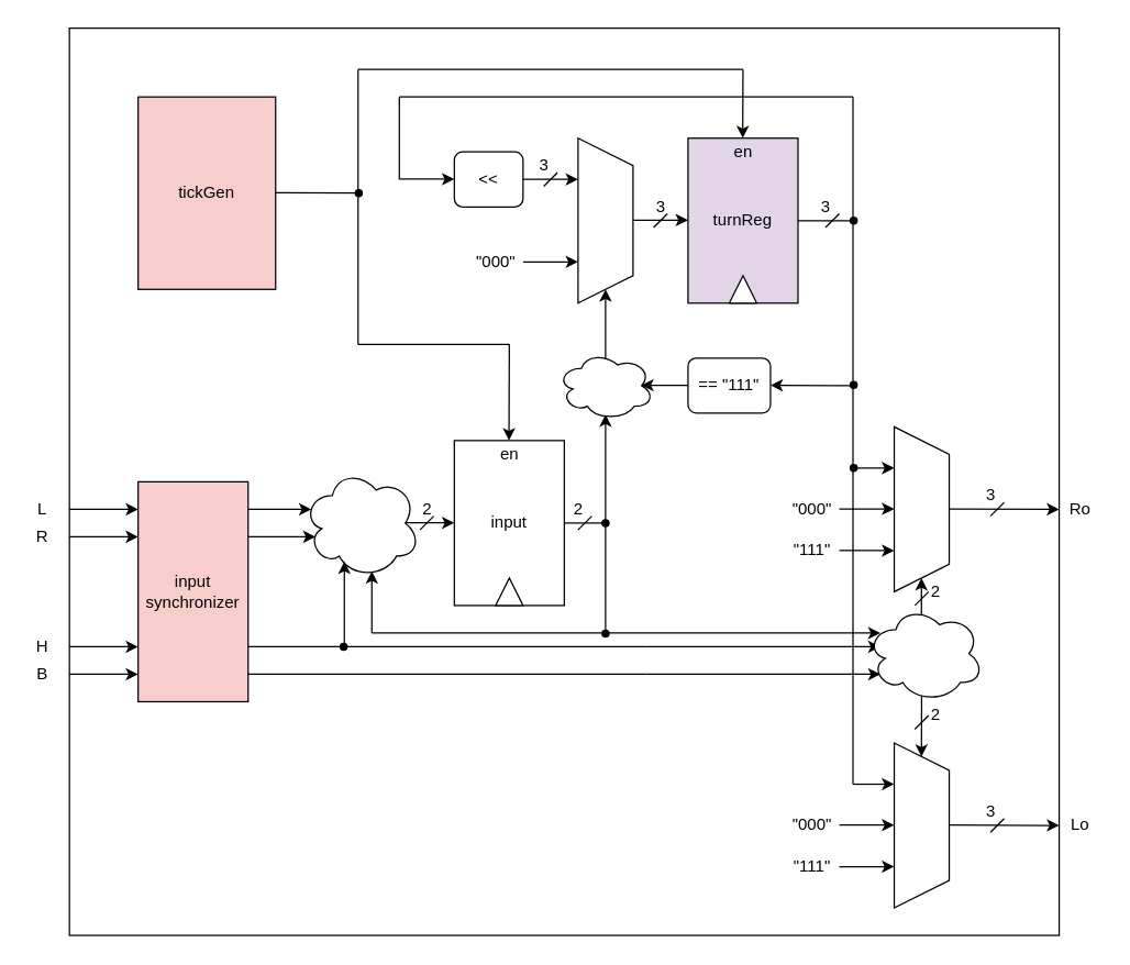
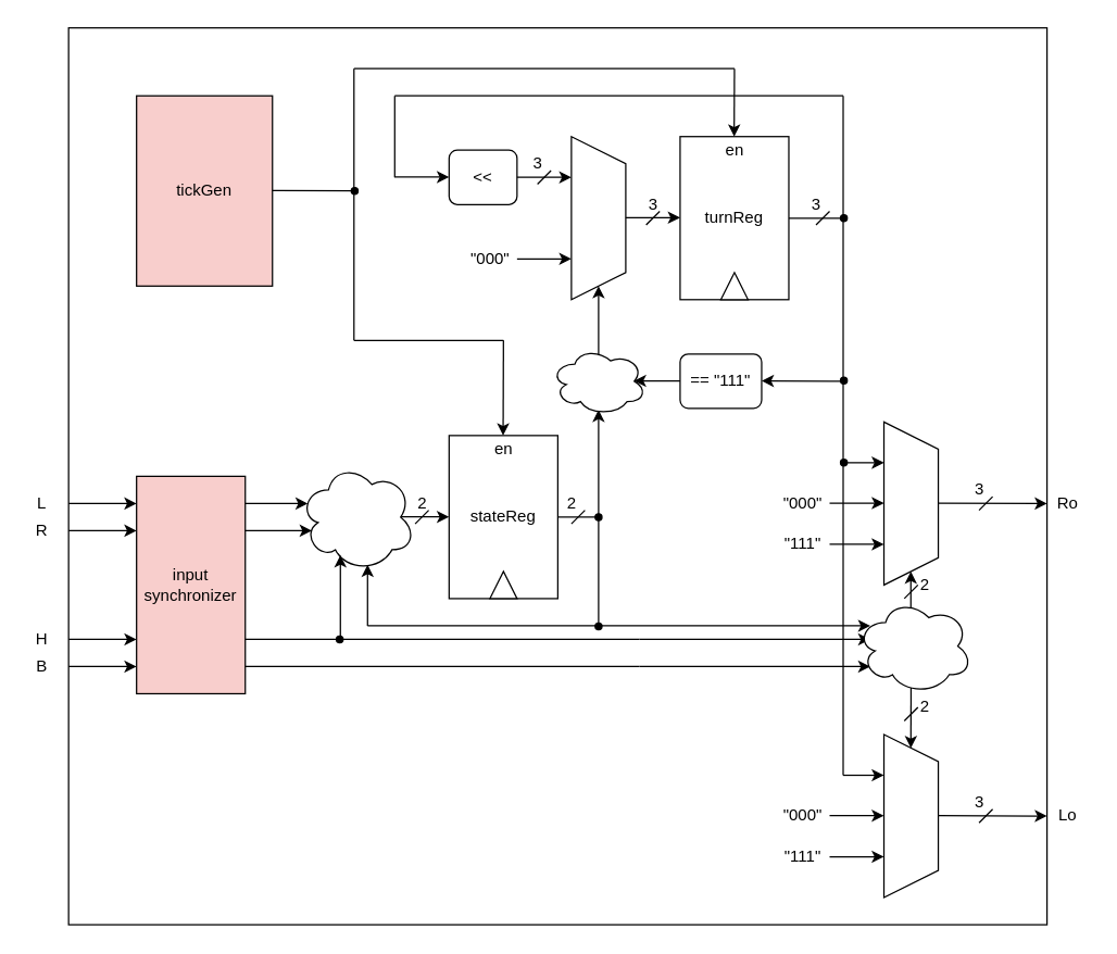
  <mxCell id="0" />
  <mxCell id="1" parent="0" />
  <mxCell id="2" value="" style="rounded=0;whiteSpace=wrap;html=1;fillColor=none;" vertex="1" parent="1"><mxGeometry x="50" y="20" width="720" height="660" as="geometry" /></mxCell>
- <mxCell id="3" value="input" style="rounded=0;whiteSpace=wrap;html=1;" vertex="1" parent="1"><mxGeometry x="330" y="320" width="80" height="120" as="geometry" /></mxCell>
- <mxCell id="4" value="turnReg" style="rounded=0;whiteSpace=wrap;html=1;fillColor=#e1d5e7;" vertex="1" parent="1"><mxGeometry x="500" y="100" width="80" height="120" as="geometry" /></mxCell>
+ <mxCell id="3" value="stateReg" style="rounded=0;whiteSpace=wrap;html=1;" vertex="1" parent="1"><mxGeometry x="330" y="320" width="80" height="120" as="geometry" /></mxCell>
+ <mxCell id="4" value="turnReg" style="rounded=0;whiteSpace=wrap;html=1;" vertex="1" parent="1"><mxGeometry x="500" y="100" width="80" height="120" as="geometry" /></mxCell>
  <mxCell id="5" value="" style="shape=trapezoid;perimeter=trapezoidPerimeter;whiteSpace=wrap;html=1;fixedSize=1;rotation=90;" vertex="1" parent="1"><mxGeometry x="380" y="140" width="120" height="40" as="geometry" /></mxCell>
  <mxCell id="6" value="&amp;lt;&amp;lt;" style="rounded=1;whiteSpace=wrap;html=1;" vertex="1" parent="1"><mxGeometry x="330" y="110" width="50" height="40" as="geometry" /></mxCell>
  <mxCell id="7" value="" style="endArrow=classic;html=1;" edge="1" parent="1"><mxGeometry width="50" height="50" relative="1" as="geometry"><mxPoint x="380" y="130" as="sourcePoint" /><mxPoint x="420" y="130" as="targetPoint" /></mxGeometry></mxCell>
  <mxCell id="8" value="" style="endArrow=classic;html=1;" edge="1" parent="1"><mxGeometry width="50" height="50" relative="1" as="geometry"><mxPoint x="380" y="190" as="sourcePoint" /><mxPoint x="420" y="190" as="targetPoint" /></mxGeometry></mxCell>
  <mxCell id="9" value="" style="endArrow=classic;html=1;" edge="1" parent="1"><mxGeometry width="50" height="50" relative="1" as="geometry"><mxPoint x="460" y="159.67" as="sourcePoint" /><mxPoint x="500" y="159.67" as="targetPoint" /></mxGeometry></mxCell>
  <mxCell id="10" value="" style="endArrow=classic;html=1;" edge="1" parent="1"><mxGeometry width="50" height="50" relative="1" as="geometry"><mxPoint x="290" y="129.8" as="sourcePoint" /><mxPoint x="330" y="129.8" as="targetPoint" /></mxGeometry></mxCell>
  <mxCell id="11" value="" style="endArrow=none;html=1;" edge="1" parent="1"><mxGeometry width="50" height="50" relative="1" as="geometry"><mxPoint x="290" y="130" as="sourcePoint" /><mxPoint x="290" y="70" as="targetPoint" /></mxGeometry></mxCell>
  <mxCell id="12" value="" style="endArrow=none;html=1;" edge="1" parent="1"><mxGeometry width="50" height="50" relative="1" as="geometry"><mxPoint x="290" y="70" as="sourcePoint" /><mxPoint x="620" y="70" as="targetPoint" /></mxGeometry></mxCell>
  <mxCell id="13" value="" style="endArrow=none;html=1;" edge="1" parent="1"><mxGeometry width="50" height="50" relative="1" as="geometry"><mxPoint x="580" y="160" as="sourcePoint" /><mxPoint x="620" y="160" as="targetPoint" /></mxGeometry></mxCell>
  <mxCell id="14" value="" style="endArrow=none;html=1;" edge="1" parent="1"><mxGeometry width="50" height="50" relative="1" as="geometry"><mxPoint x="620" y="159.8" as="sourcePoint" /><mxPoint x="620" y="70" as="targetPoint" /></mxGeometry></mxCell>
  <mxCell id="15" value="" style="endArrow=classic;html=1;" edge="1" parent="1"><mxGeometry width="50" height="50" relative="1" as="geometry"><mxPoint x="290" y="379.83" as="sourcePoint" /><mxPoint x="330" y="379.83" as="targetPoint" /></mxGeometry></mxCell>
  <mxCell id="16" value="" style="ellipse;shape=cloud;whiteSpace=wrap;html=1;" vertex="1" parent="1"><mxGeometry x="220" y="340" width="85" height="80" as="geometry" /></mxCell>
  <mxCell id="17" value="" style="endArrow=classic;html=1;" edge="1" parent="1"><mxGeometry width="50" height="50" relative="1" as="geometry"><mxPoint x="270" y="460" as="sourcePoint" /><mxPoint x="270" y="415" as="targetPoint" /></mxGeometry></mxCell>
  <mxCell id="18" value="" style="endArrow=none;html=1;" edge="1" parent="1"><mxGeometry width="50" height="50" relative="1" as="geometry"><mxPoint x="410" y="380" as="sourcePoint" /><mxPoint x="440" y="380" as="targetPoint" /></mxGeometry></mxCell>
  <mxCell id="19" value="" style="endArrow=none;html=1;" edge="1" parent="1"><mxGeometry width="50" height="50" relative="1" as="geometry"><mxPoint x="270" y="460" as="sourcePoint" /><mxPoint x="440" y="460" as="targetPoint" /></mxGeometry></mxCell>
  <mxCell id="20" value="" style="endArrow=none;html=1;" edge="1" parent="1"><mxGeometry width="50" height="50" relative="1" as="geometry"><mxPoint x="440" y="379.83" as="sourcePoint" /><mxPoint x="440" y="460" as="targetPoint" /></mxGeometry></mxCell>
  <mxCell id="21" value="" style="endArrow=classic;html=1;" edge="1" parent="1"><mxGeometry width="50" height="50" relative="1" as="geometry"><mxPoint x="440" y="261" as="sourcePoint" /><mxPoint x="440" y="210" as="targetPoint" /><Array as="points"><mxPoint x="440" y="230" /></Array></mxGeometry></mxCell>
  <mxCell id="22" value="input&lt;br&gt;synchronizer" style="rounded=0;whiteSpace=wrap;html=1;fillColor=#f8cecc;" vertex="1" parent="1"><mxGeometry x="100" y="350" width="80" height="160" as="geometry" /></mxCell>
  <mxCell id="23" value="" style="endArrow=classic;html=1;" edge="1" parent="1"><mxGeometry width="50" height="50" relative="1" as="geometry"><mxPoint x="50" y="390" as="sourcePoint" /><mxPoint x="100" y="390" as="targetPoint" /></mxGeometry></mxCell>
  <mxCell id="24" value="" style="endArrow=classic;html=1;" edge="1" parent="1"><mxGeometry width="50" height="50" relative="1" as="geometry"><mxPoint x="50" y="370" as="sourcePoint" /><mxPoint x="100" y="370" as="targetPoint" /></mxGeometry></mxCell>
  <mxCell id="25" value="" style="endArrow=classic;html=1;" edge="1" parent="1"><mxGeometry width="50" height="50" relative="1" as="geometry"><mxPoint x="50" y="470" as="sourcePoint" /><mxPoint x="100" y="470" as="targetPoint" /></mxGeometry></mxCell>
  <mxCell id="26" value="" style="endArrow=classic;html=1;" edge="1" parent="1"><mxGeometry width="50" height="50" relative="1" as="geometry"><mxPoint x="50" y="490" as="sourcePoint" /><mxPoint x="100" y="490" as="targetPoint" /></mxGeometry></mxCell>
  <mxCell id="27" value="&quot;000&quot;" style="text;html=1;align=center;verticalAlign=middle;resizable=0;points=[];autosize=1;" vertex="1" parent="1"><mxGeometry x="340" y="180" width="40" height="20" as="geometry" /></mxCell>
  <mxCell id="28" value="== &quot;111&quot;" style="rounded=1;whiteSpace=wrap;html=1;" vertex="1" parent="1"><mxGeometry x="500" y="260" width="60" height="40" as="geometry" /></mxCell>
  <mxCell id="29" value="" style="endArrow=classic;html=1;" edge="1" parent="1"><mxGeometry width="50" height="50" relative="1" as="geometry"><mxPoint x="500" y="279.8" as="sourcePoint" /><mxPoint x="466" y="279.8" as="targetPoint" /></mxGeometry></mxCell>
  <mxCell id="30" value="" style="endArrow=classic;html=1;" edge="1" parent="1"><mxGeometry width="50" height="50" relative="1" as="geometry"><mxPoint x="620" y="280" as="sourcePoint" /><mxPoint x="560" y="279.8" as="targetPoint" /></mxGeometry></mxCell>
  <mxCell id="31" value="" style="endArrow=none;html=1;" edge="1" parent="1"><mxGeometry width="50" height="50" relative="1" as="geometry"><mxPoint x="620" y="280" as="sourcePoint" /><mxPoint x="620" y="160" as="targetPoint" /></mxGeometry></mxCell>
  <mxCell id="32" value="" style="endArrow=classic;html=1;" edge="1" parent="1"><mxGeometry width="50" height="50" relative="1" as="geometry"><mxPoint x="440" y="380" as="sourcePoint" /><mxPoint x="440" y="301" as="targetPoint" /></mxGeometry></mxCell>
  <mxCell id="33" value="" style="endArrow=classic;html=1;" edge="1" parent="1"><mxGeometry width="50" height="50" relative="1" as="geometry"><mxPoint x="180" y="370" as="sourcePoint" /><mxPoint x="226" y="370" as="targetPoint" /></mxGeometry></mxCell>
  <mxCell id="34" value="" style="endArrow=classic;html=1;" edge="1" parent="1"><mxGeometry width="50" height="50" relative="1" as="geometry"><mxPoint x="180" y="390" as="sourcePoint" /><mxPoint x="229" y="390" as="targetPoint" /></mxGeometry></mxCell>
  <mxCell id="35" value="" style="endArrow=none;html=1;" edge="1" parent="1"><mxGeometry width="50" height="50" relative="1" as="geometry"><mxPoint x="180" y="470" as="sourcePoint" /><mxPoint x="470" y="470" as="targetPoint" /></mxGeometry></mxCell>
  <mxCell id="36" value="" style="endArrow=none;html=1;" edge="1" parent="1"><mxGeometry width="50" height="50" relative="1" as="geometry"><mxPoint x="180" y="490" as="sourcePoint" /><mxPoint x="470" y="490" as="targetPoint" /></mxGeometry></mxCell>
  <mxCell id="37" value="" style="endArrow=classic;html=1;" edge="1" parent="1"><mxGeometry width="50" height="50" relative="1" as="geometry"><mxPoint x="250" y="470" as="sourcePoint" /><mxPoint x="250" y="408" as="targetPoint" /></mxGeometry></mxCell>
  <mxCell id="38" value="" style="shape=trapezoid;perimeter=trapezoidPerimeter;whiteSpace=wrap;html=1;fixedSize=1;rotation=90;" vertex="1" parent="1"><mxGeometry x="610" y="350" width="120" height="40" as="geometry" /></mxCell>
  <mxCell id="39" value="" style="shape=trapezoid;perimeter=trapezoidPerimeter;whiteSpace=wrap;html=1;fixedSize=1;rotation=90;" vertex="1" parent="1"><mxGeometry x="610" y="580" width="120" height="40" as="geometry" /></mxCell>
  <mxCell id="40" value="" style="endArrow=classic;html=1;" edge="1" parent="1"><mxGeometry width="50" height="50" relative="1" as="geometry"><mxPoint x="470" y="490" as="sourcePoint" /><mxPoint x="640" y="490" as="targetPoint" /></mxGeometry></mxCell>
  <mxCell id="41" value="" style="endArrow=classic;html=1;" edge="1" parent="1"><mxGeometry width="50" height="50" relative="1" as="geometry"><mxPoint x="470" y="470" as="sourcePoint" /><mxPoint x="640" y="470" as="targetPoint" /></mxGeometry></mxCell>
  <mxCell id="42" value="" style="endArrow=classic;html=1;" edge="1" parent="1"><mxGeometry width="50" height="50" relative="1" as="geometry"><mxPoint x="440" y="460" as="sourcePoint" /><mxPoint x="640" y="460" as="targetPoint" /></mxGeometry></mxCell>
  <mxCell id="43" value="" style="endArrow=classic;html=1;" edge="1" parent="1"><mxGeometry width="50" height="50" relative="1" as="geometry"><mxPoint x="610" y="630" as="sourcePoint" /><mxPoint x="650" y="630" as="targetPoint" /></mxGeometry></mxCell>
  <mxCell id="44" value="" style="endArrow=classic;html=1;" edge="1" parent="1"><mxGeometry width="50" height="50" relative="1" as="geometry"><mxPoint x="610" y="599.76" as="sourcePoint" /><mxPoint x="650" y="599.76" as="targetPoint" /></mxGeometry></mxCell>
  <mxCell id="45" value="" style="endArrow=classic;html=1;" edge="1" parent="1"><mxGeometry width="50" height="50" relative="1" as="geometry"><mxPoint x="620" y="570" as="sourcePoint" /><mxPoint x="650" y="570" as="targetPoint" /></mxGeometry></mxCell>
  <mxCell id="46" value="&quot;111&quot;" style="text;html=1;align=center;verticalAlign=middle;resizable=0;points=[];autosize=1;" vertex="1" parent="1"><mxGeometry x="570" y="620" width="40" height="20" as="geometry" /></mxCell>
  <mxCell id="47" value="&quot;000&quot;" style="text;html=1;align=center;verticalAlign=middle;resizable=0;points=[];autosize=1;" vertex="1" parent="1"><mxGeometry x="570" y="590" width="40" height="20" as="geometry" /></mxCell>
  <mxCell id="48" value="" style="endArrow=none;html=1;" edge="1" parent="1"><mxGeometry width="50" height="50" relative="1" as="geometry"><mxPoint x="620" y="570" as="sourcePoint" /><mxPoint x="620" y="280" as="targetPoint" /></mxGeometry></mxCell>
  <mxCell id="49" value="" style="endArrow=classic;html=1;" edge="1" parent="1"><mxGeometry width="50" height="50" relative="1" as="geometry"><mxPoint x="610" y="400" as="sourcePoint" /><mxPoint x="650" y="400" as="targetPoint" /></mxGeometry></mxCell>
  <mxCell id="50" value="" style="endArrow=classic;html=1;" edge="1" parent="1"><mxGeometry width="50" height="50" relative="1" as="geometry"><mxPoint x="610" y="369.76" as="sourcePoint" /><mxPoint x="650" y="369.76" as="targetPoint" /></mxGeometry></mxCell>
  <mxCell id="51" value="" style="endArrow=classic;html=1;" edge="1" parent="1"><mxGeometry width="50" height="50" relative="1" as="geometry"><mxPoint x="620" y="340" as="sourcePoint" /><mxPoint x="650" y="340" as="targetPoint" /></mxGeometry></mxCell>
  <mxCell id="52" value="&quot;111&quot;" style="text;html=1;align=center;verticalAlign=middle;resizable=0;points=[];autosize=1;" vertex="1" parent="1"><mxGeometry x="570" y="390" width="40" height="20" as="geometry" /></mxCell>
  <mxCell id="53" value="&quot;000&quot;" style="text;html=1;align=center;verticalAlign=middle;resizable=0;points=[];autosize=1;" vertex="1" parent="1"><mxGeometry x="570" y="360" width="40" height="20" as="geometry" /></mxCell>
  <mxCell id="54" value="" style="endArrow=classic;html=1;" edge="1" parent="1"><mxGeometry width="50" height="50" relative="1" as="geometry"><mxPoint x="669.8" y="460" as="sourcePoint" /><mxPoint x="669.8" y="420" as="targetPoint" /></mxGeometry></mxCell>
  <mxCell id="55" value="" style="endArrow=classic;html=1;" edge="1" parent="1"><mxGeometry width="50" height="50" relative="1" as="geometry"><mxPoint x="670" y="490" as="sourcePoint" /><mxPoint x="669.8" y="550" as="targetPoint" /></mxGeometry></mxCell>
  <mxCell id="56" value="" style="ellipse;shape=cloud;whiteSpace=wrap;html=1;" vertex="1" parent="1"><mxGeometry x="630" y="440" width="85" height="70" as="geometry" /></mxCell>
  <mxCell id="57" value="" style="triangle;whiteSpace=wrap;html=1;rotation=-90;" vertex="1" parent="1"><mxGeometry x="360" y="420" width="20" height="20" as="geometry" /></mxCell>
  <mxCell id="58" value="" style="triangle;whiteSpace=wrap;html=1;rotation=-90;" vertex="1" parent="1"><mxGeometry x="530" y="200" width="20" height="20" as="geometry" /></mxCell>
  <mxCell id="59" value="" style="ellipse;shape=cloud;whiteSpace=wrap;html=1;" vertex="1" parent="1"><mxGeometry x="405" y="255" width="70" height="50" as="geometry" /></mxCell>
  <mxCell id="60" value="tickGen" style="rounded=0;whiteSpace=wrap;html=1;fillColor=#f8cecc;" vertex="1" parent="1"><mxGeometry x="100" y="70" width="100" height="140" as="geometry" /></mxCell>
  <mxCell id="61" value="" style="endArrow=classic;html=1;" edge="1" parent="1"><mxGeometry width="50" height="50" relative="1" as="geometry"><mxPoint x="370" y="250" as="sourcePoint" /><mxPoint x="369.76" y="320" as="targetPoint" /></mxGeometry></mxCell>
  <mxCell id="62" value="" style="endArrow=none;html=1;" edge="1" parent="1"><mxGeometry width="50" height="50" relative="1" as="geometry"><mxPoint x="200" y="139.66" as="sourcePoint" /><mxPoint x="260" y="140" as="targetPoint" /></mxGeometry></mxCell>
  <mxCell id="63" value="" style="endArrow=none;html=1;" edge="1" parent="1"><mxGeometry width="50" height="50" relative="1" as="geometry"><mxPoint x="260" y="250" as="sourcePoint" /><mxPoint x="260" y="50" as="targetPoint" /></mxGeometry></mxCell>
  <mxCell id="64" value="" style="endArrow=none;html=1;" edge="1" parent="1"><mxGeometry width="50" height="50" relative="1" as="geometry"><mxPoint x="260" y="250" as="sourcePoint" /><mxPoint x="370" y="250" as="targetPoint" /></mxGeometry></mxCell>
  <mxCell id="65" value="" style="endArrow=classic;html=1;" edge="1" parent="1"><mxGeometry width="50" height="50" relative="1" as="geometry"><mxPoint x="540" y="50" as="sourcePoint" /><mxPoint x="539.76" y="100" as="targetPoint" /></mxGeometry></mxCell>
  <mxCell id="66" value="" style="endArrow=none;html=1;" edge="1" parent="1"><mxGeometry width="50" height="50" relative="1" as="geometry"><mxPoint x="540" y="50" as="sourcePoint" /><mxPoint x="260" y="50" as="targetPoint" /></mxGeometry></mxCell>
  <mxCell id="67" value="en" style="text;html=1;align=center;verticalAlign=middle;resizable=0;points=[];autosize=1;" vertex="1" parent="1"><mxGeometry x="355" y="320" width="30" height="20" as="geometry" /></mxCell>
  <mxCell id="68" value="en" style="text;html=1;align=center;verticalAlign=middle;resizable=0;points=[];autosize=1;" vertex="1" parent="1"><mxGeometry x="525" y="100" width="30" height="20" as="geometry" /></mxCell>
  <mxCell id="69" value="" style="endArrow=classic;html=1;" edge="1" parent="1"><mxGeometry width="50" height="50" relative="1" as="geometry"><mxPoint x="690" y="599.76" as="sourcePoint" /><mxPoint x="770" y="600" as="targetPoint" /></mxGeometry></mxCell>
  <mxCell id="70" value="" style="endArrow=classic;html=1;" edge="1" parent="1"><mxGeometry width="50" height="50" relative="1" as="geometry"><mxPoint x="690" y="369.76" as="sourcePoint" /><mxPoint x="770" y="370" as="targetPoint" /></mxGeometry></mxCell>
  <mxCell id="71" value="L" style="text;html=1;align=center;verticalAlign=middle;resizable=0;points=[];autosize=1;" vertex="1" parent="1"><mxGeometry x="20" y="360" width="20" height="20" as="geometry" /></mxCell>
  <mxCell id="72" value="R" style="text;html=1;align=center;verticalAlign=middle;resizable=0;points=[];autosize=1;" vertex="1" parent="1"><mxGeometry x="20" y="380" width="20" height="20" as="geometry" /></mxCell>
  <mxCell id="73" value="H" style="text;html=1;align=center;verticalAlign=middle;resizable=0;points=[];autosize=1;" vertex="1" parent="1"><mxGeometry x="20" y="460" width="20" height="20" as="geometry" /></mxCell>
  <mxCell id="74" value="B" style="text;html=1;align=center;verticalAlign=middle;resizable=0;points=[];autosize=1;" vertex="1" parent="1"><mxGeometry x="20" y="480" width="20" height="20" as="geometry" /></mxCell>
  <mxCell id="75" value="Lo" style="text;html=1;align=center;verticalAlign=middle;resizable=0;points=[];autosize=1;" vertex="1" parent="1"><mxGeometry x="770" y="590" width="30" height="20" as="geometry" /></mxCell>
  <mxCell id="76" value="Ro" style="text;html=1;align=center;verticalAlign=middle;resizable=0;points=[];autosize=1;" vertex="1" parent="1"><mxGeometry x="770" y="360" width="30" height="20" as="geometry" /></mxCell>
  <mxCell id="77" value="" style="endArrow=none;html=1;" edge="1" parent="1"><mxGeometry width="50" height="50" relative="1" as="geometry"><mxPoint x="600" y="165" as="sourcePoint" /><mxPoint x="610" y="155" as="targetPoint" /></mxGeometry></mxCell>
  <mxCell id="78" value="" style="endArrow=none;html=1;" edge="1" parent="1"><mxGeometry width="50" height="50" relative="1" as="geometry"><mxPoint x="720" y="375" as="sourcePoint" /><mxPoint x="730" y="365" as="targetPoint" /></mxGeometry></mxCell>
  <mxCell id="79" value="" style="endArrow=none;html=1;" edge="1" parent="1"><mxGeometry width="50" height="50" relative="1" as="geometry"><mxPoint x="720" y="605" as="sourcePoint" /><mxPoint x="730" y="595" as="targetPoint" /></mxGeometry></mxCell>
  <mxCell id="80" value="" style="endArrow=none;html=1;" edge="1" parent="1"><mxGeometry width="50" height="50" relative="1" as="geometry"><mxPoint x="420" y="385" as="sourcePoint" /><mxPoint x="430" y="375" as="targetPoint" /></mxGeometry></mxCell>
  <mxCell id="81" value="2" style="text;html=1;align=center;verticalAlign=middle;resizable=0;points=[];autosize=1;" vertex="1" parent="1"><mxGeometry x="410" y="360" width="20" height="20" as="geometry" /></mxCell>
  <mxCell id="82" value="3" style="text;html=1;align=center;verticalAlign=middle;resizable=0;points=[];autosize=1;" vertex="1" parent="1"><mxGeometry x="710" y="350" width="20" height="20" as="geometry" /></mxCell>
  <mxCell id="83" value="3" style="text;html=1;align=center;verticalAlign=middle;resizable=0;points=[];autosize=1;" vertex="1" parent="1"><mxGeometry x="710" y="580" width="20" height="20" as="geometry" /></mxCell>
  <mxCell id="84" value="3" style="text;html=1;align=center;verticalAlign=middle;resizable=0;points=[];autosize=1;" vertex="1" parent="1"><mxGeometry x="590" y="140" width="20" height="20" as="geometry" /></mxCell>
  <mxCell id="85" value="" style="endArrow=none;html=1;" edge="1" parent="1"><mxGeometry width="50" height="50" relative="1" as="geometry"><mxPoint x="475" y="165" as="sourcePoint" /><mxPoint x="485" y="155" as="targetPoint" /></mxGeometry></mxCell>
  <mxCell id="86" value="3" style="text;html=1;align=center;verticalAlign=middle;resizable=0;points=[];autosize=1;" vertex="1" parent="1"><mxGeometry x="470" y="140" width="20" height="20" as="geometry" /></mxCell>
  <mxCell id="87" value="" style="endArrow=none;html=1;" edge="1" parent="1"><mxGeometry width="50" height="50" relative="1" as="geometry"><mxPoint x="395" y="135" as="sourcePoint" /><mxPoint x="405" y="125" as="targetPoint" /></mxGeometry></mxCell>
  <mxCell id="88" value="3" style="text;html=1;align=center;verticalAlign=middle;resizable=0;points=[];autosize=1;" vertex="1" parent="1"><mxGeometry x="385" y="110" width="20" height="20" as="geometry" /></mxCell>
  <mxCell id="89" value="" style="endArrow=none;html=1;" edge="1" parent="1"><mxGeometry width="50" height="50" relative="1" as="geometry"><mxPoint x="305" y="385" as="sourcePoint" /><mxPoint x="315" y="375" as="targetPoint" /></mxGeometry></mxCell>
  <mxCell id="90" value="2" style="text;html=1;align=center;verticalAlign=middle;resizable=0;points=[];autosize=1;" vertex="1" parent="1"><mxGeometry x="300" y="360" width="20" height="20" as="geometry" /></mxCell>
  <mxCell id="91" value="" style="endArrow=none;html=1;" edge="1" parent="1"><mxGeometry width="50" height="50" relative="1" as="geometry"><mxPoint x="665" y="440" as="sourcePoint" /><mxPoint x="675" y="430" as="targetPoint" /></mxGeometry></mxCell>
  <mxCell id="92" value="2" style="text;html=1;align=center;verticalAlign=middle;resizable=0;points=[];autosize=1;" vertex="1" parent="1"><mxGeometry x="670" y="420" width="20" height="20" as="geometry" /></mxCell>
  <mxCell id="93" value="" style="endArrow=none;html=1;" edge="1" parent="1"><mxGeometry width="50" height="50" relative="1" as="geometry"><mxPoint x="665" y="530" as="sourcePoint" /><mxPoint x="675" y="520" as="targetPoint" /></mxGeometry></mxCell>
  <mxCell id="94" value="2" style="text;html=1;align=center;verticalAlign=middle;resizable=0;points=[];autosize=1;" vertex="1" parent="1"><mxGeometry x="670" y="510" width="20" height="20" as="geometry" /></mxCell>
  <mxCell id="95" value="" style="ellipse;whiteSpace=wrap;html=1;aspect=fixed;fillColor=#000000;" vertex="1" parent="1"><mxGeometry x="618" y="277" width="5" height="5" as="geometry" /></mxCell>
  <mxCell id="96" value="" style="ellipse;whiteSpace=wrap;html=1;aspect=fixed;fillColor=#000000;" vertex="1" parent="1"><mxGeometry x="618" y="337.5" width="5" height="5" as="geometry" /></mxCell>
  <mxCell id="97" value="" style="ellipse;whiteSpace=wrap;html=1;aspect=fixed;fillColor=#000000;" vertex="1" parent="1"><mxGeometry x="437.5" y="377.5" width="5" height="5" as="geometry" /></mxCell>
  <mxCell id="98" value="" style="ellipse;whiteSpace=wrap;html=1;aspect=fixed;fillColor=#000000;" vertex="1" parent="1"><mxGeometry x="437.5" y="458" width="5" height="5" as="geometry" /></mxCell>
  <mxCell id="99" value="" style="ellipse;whiteSpace=wrap;html=1;aspect=fixed;fillColor=#000000;" vertex="1" parent="1"><mxGeometry x="618" y="157.5" width="5" height="5" as="geometry" /></mxCell>
  <mxCell id="100" value="" style="ellipse;whiteSpace=wrap;html=1;aspect=fixed;fillColor=#000000;" vertex="1" parent="1"><mxGeometry x="247" y="467.5" width="5" height="5" as="geometry" /></mxCell>
  <mxCell id="101" value="" style="ellipse;whiteSpace=wrap;html=1;aspect=fixed;fillColor=#000000;" vertex="1" parent="1"><mxGeometry x="258" y="137.5" width="5" height="5" as="geometry" /></mxCell>
